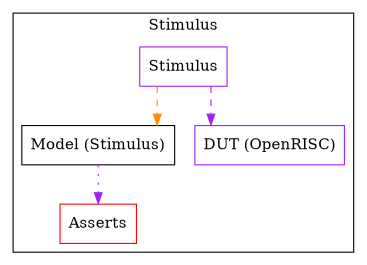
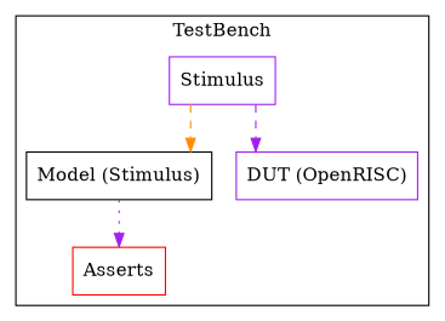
  digraph {
    rankdir=TB
    splines=ortho
    node [color=purple shape=box]
    edge [color=purple style=dashed]
    n1 [label=Stimulus]
    n2 [color=black label="Model (Stimulus)"]
    n3 [label="DUT (OpenRISC)"]
    n4 [color=red label=Asserts]
    subgraph cluster_1 {
-     label=Stimulus
+     label=TestBench
      n1
      n2
      n3
      n4
    }
    n1 -> n2 [color=darkorange]
    n1 -> n3
    n2 -> n4 [style=dotted]
  }
